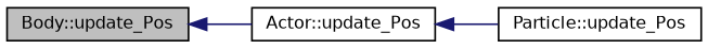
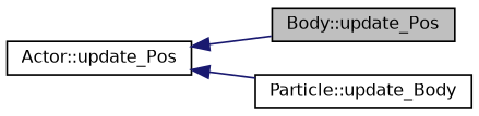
  digraph {
    rankdir=LR
    node [color=black fillcolor=white fontname=Helvetica fontsize=10 shape=record style=filled]
    edge [color=midnightblue dir=back fontname=Helvetica fontsize=10 labelfontname=Helvetica labelfontsize=10 style=solid]
    n1 [fillcolor=grey75 fontcolor=black height=0.2 label="Body::update_Pos" width=0.4]
    n2 [height=0.2 label="Actor::update_Pos" width=0.4]
-   n3 [height=0.2 label="Particle::update_Pos" width=0.4]
-   n1 -> n2
+   n3 [height=0.2 label="Particle::update_Body" width=0.4]
+   n2 -> n1
    n2 -> n3
  }
